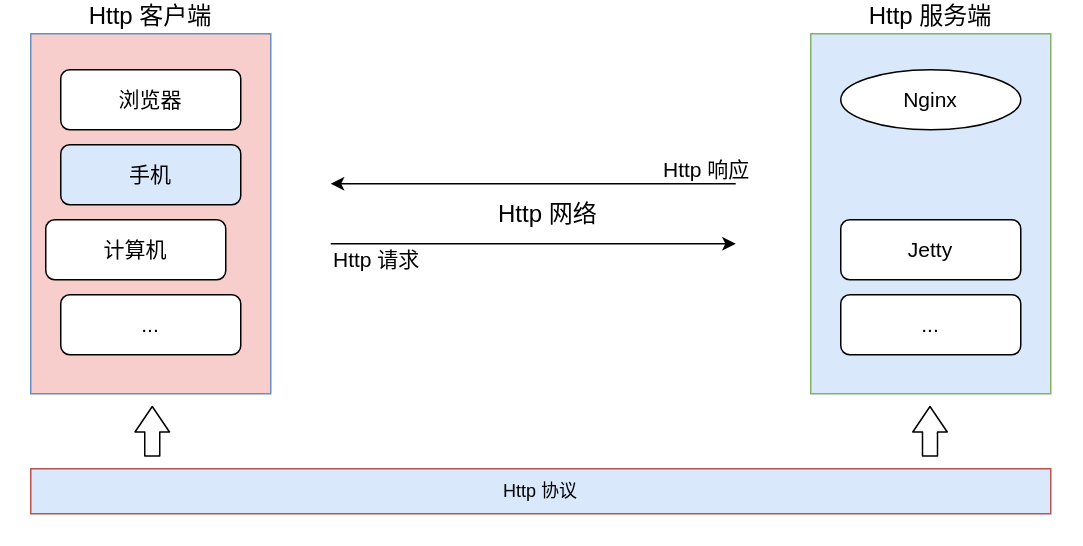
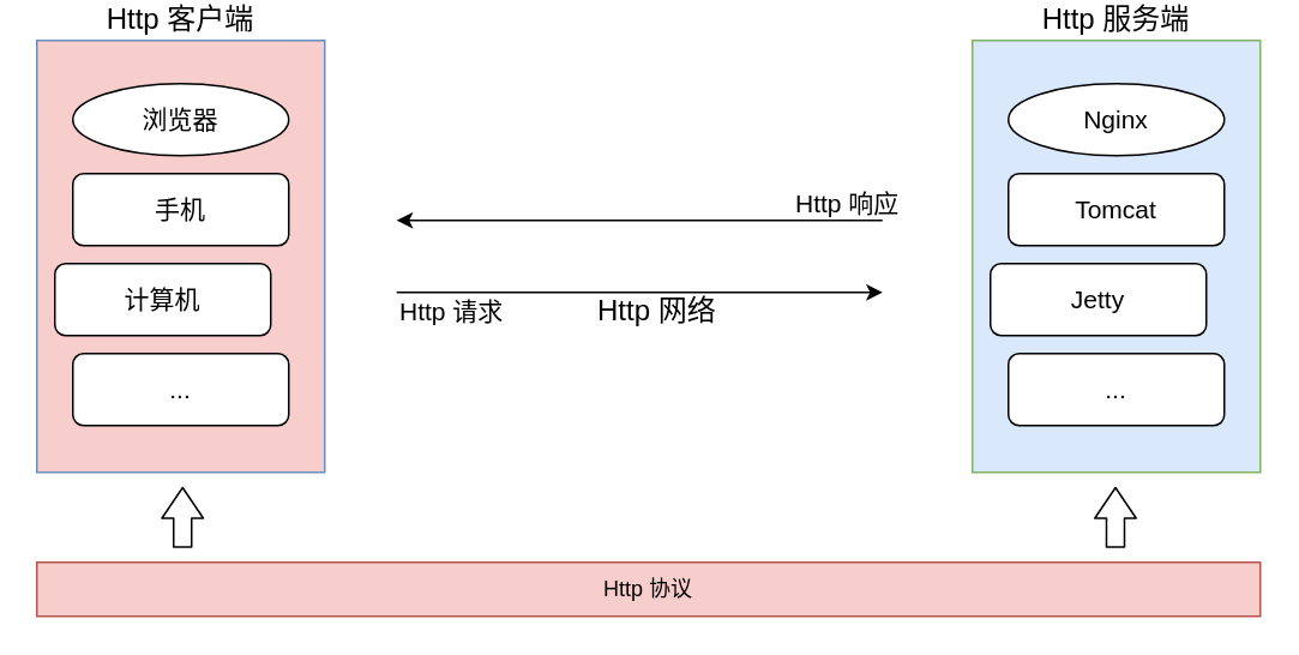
  <mxCell id="0" />
  <mxCell id="1" parent="0" />
- <mxCell id="2" value="Http 协议" style="rounded=0;whiteSpace=wrap;html=1;fillColor=#dae8fc;strokeColor=#b85450;" vertex="1" parent="1"><mxGeometry x="20" y="310" width="680" height="30" as="geometry" /></mxCell>
+ <mxCell id="2" value="Http 协议" style="rounded=0;whiteSpace=wrap;html=1;fillColor=#f8cecc;strokeColor=#b85450;" vertex="1" parent="1"><mxGeometry x="20" y="310" width="680" height="30" as="geometry" /></mxCell>
  <mxCell id="3" value="Http 客户端" style="rounded=0;whiteSpace=wrap;html=1;fillColor=#f8cecc;strokeColor=#6c8ebf;labelPosition=center;verticalLabelPosition=top;align=center;verticalAlign=bottom;fontSize=16;" vertex="1" parent="1"><mxGeometry x="20" y="20" width="160" height="240" as="geometry" /></mxCell>
  <mxCell id="4" value="Http 服务端" style="rounded=0;whiteSpace=wrap;html=1;fillColor=#dae8fc;strokeColor=#82b366;labelPosition=center;verticalLabelPosition=top;align=center;verticalAlign=bottom;fontSize=16;" vertex="1" parent="1"><mxGeometry x="540" y="20" width="160" height="240" as="geometry" /></mxCell>
  <mxCell id="5" value="" style="endArrow=classic;html=1;" edge="1" parent="1"><mxGeometry width="50" height="50" relative="1" as="geometry"><mxPoint x="220" y="160" as="sourcePoint" /><mxPoint x="490" y="160" as="targetPoint" /></mxGeometry></mxCell>
  <mxCell id="6" value="" style="endArrow=none;html=1;startArrow=classic;startFill=1;endFill=0;" edge="1" parent="1"><mxGeometry width="50" height="50" relative="1" as="geometry"><mxPoint x="220" y="120" as="sourcePoint" /><mxPoint x="490" y="120" as="targetPoint" /></mxGeometry></mxCell>
- <mxCell id="7" value="Http 网络" style="text;html=1;resizable=0;points=[];autosize=1;align=left;verticalAlign=top;spacingTop=-4;fontSize=16;comic=0;" vertex="1" parent="1"><mxGeometry x="330" y="128" width="60" height="20" as="geometry" /></mxCell>
+ <mxCell id="7" value="Http 网络" style="text;html=1;resizable=0;points=[];autosize=1;align=left;verticalAlign=top;spacingTop=-4;fontSize=16;comic=0;" vertex="1" parent="1"><mxGeometry x="330" y="158" width="60" height="20" as="geometry" /></mxCell>
  <mxCell id="8" value="" style="shape=flexArrow;endArrow=classic;html=1;endWidth=12;endSize=5.33;" edge="1" parent="1"><mxGeometry width="50" height="50" relative="1" as="geometry"><mxPoint x="101" y="302" as="sourcePoint" /><mxPoint x="101" y="268" as="targetPoint" /></mxGeometry></mxCell>
  <mxCell id="9" value="" style="shape=flexArrow;endArrow=classic;html=1;endWidth=12;endSize=5.33;" edge="1" parent="1"><mxGeometry width="50" height="50" relative="1" as="geometry"><mxPoint x="619.5" y="302" as="sourcePoint" /><mxPoint x="619.5" y="268" as="targetPoint" /></mxGeometry></mxCell>
  <mxCell id="10" value="Http 请求" style="text;html=1;resizable=0;points=[];autosize=1;align=left;verticalAlign=top;spacingTop=-4;fontSize=14;" vertex="1" parent="1"><mxGeometry x="220" y="160" width="60" height="20" as="geometry" /></mxCell>
  <mxCell id="11" value="Http 响应" style="text;html=1;resizable=0;points=[];autosize=1;align=left;verticalAlign=top;spacingTop=-4;fontSize=14;" vertex="1" parent="1"><mxGeometry x="440" y="100" width="60" height="20" as="geometry" /></mxCell>
- <mxCell id="12" value="浏览器" style="rounded=1;whiteSpace=wrap;html=1;comic=0;fontSize=14;" vertex="1" parent="1"><mxGeometry x="40" y="44" width="120" height="40" as="geometry" /></mxCell>
- <mxCell id="13" value="手机" style="rounded=1;whiteSpace=wrap;html=1;comic=0;fontSize=14;fillColor=#dae8fc;" vertex="1" parent="1"><mxGeometry x="40" y="94" width="120" height="40" as="geometry" /></mxCell>
+ <mxCell id="12" value="浏览器" style="ellipse;whiteSpace=wrap;html=1;comic=0;fontSize=14;" vertex="1" parent="1"><mxGeometry x="40" y="44" width="120" height="40" as="geometry" /></mxCell>
+ <mxCell id="13" value="手机" style="rounded=1;whiteSpace=wrap;html=1;comic=0;fontSize=14;" vertex="1" parent="1"><mxGeometry x="40" y="94" width="120" height="40" as="geometry" /></mxCell>
  <mxCell id="14" value="计算机" style="rounded=1;whiteSpace=wrap;html=1;comic=0;fontSize=14;" vertex="1" parent="1"><mxGeometry x="30" y="144" width="120" height="40" as="geometry" /></mxCell>
  <mxCell id="15" value="..." style="rounded=1;whiteSpace=wrap;html=1;comic=0;fontSize=14;" vertex="1" parent="1"><mxGeometry x="40" y="194" width="120" height="40" as="geometry" /></mxCell>
  <mxCell id="16" value="Nginx" style="ellipse;whiteSpace=wrap;html=1;comic=0;fontSize=14;" vertex="1" parent="1"><mxGeometry x="560" y="44" width="120" height="40" as="geometry" /></mxCell>
- <mxCell id="18" value="Jetty" style="rounded=1;whiteSpace=wrap;html=1;comic=0;fontSize=14;" vertex="1" parent="1"><mxGeometry x="560" y="144" width="120" height="40" as="geometry" /></mxCell>
+ <mxCell id="17" value="Tomcat" style="rounded=1;whiteSpace=wrap;html=1;comic=0;fontSize=14;" vertex="1" parent="1"><mxGeometry x="560" y="94" width="120" height="40" as="geometry" /></mxCell>
+ <mxCell id="18" value="Jetty" style="rounded=1;whiteSpace=wrap;html=1;comic=0;fontSize=14;" vertex="1" parent="1"><mxGeometry x="550" y="144" width="120" height="40" as="geometry" /></mxCell>
  <mxCell id="19" value="..." style="rounded=1;whiteSpace=wrap;html=1;comic=0;fontSize=14;" vertex="1" parent="1"><mxGeometry x="560" y="194" width="120" height="40" as="geometry" /></mxCell>
